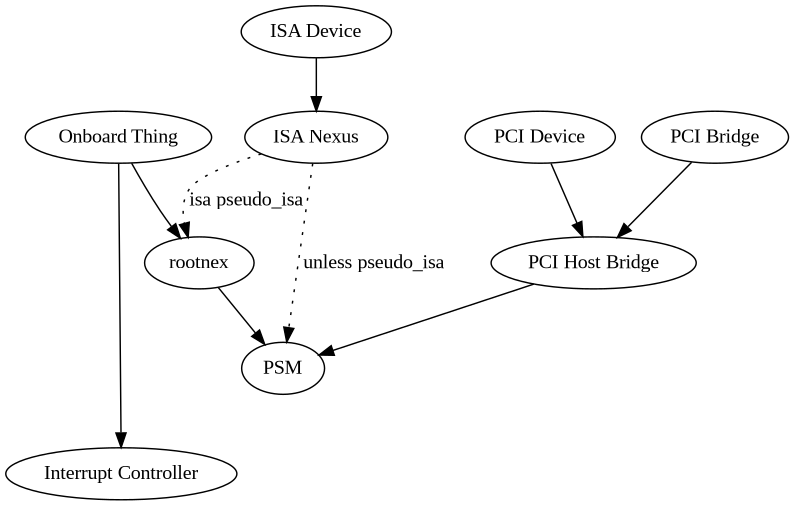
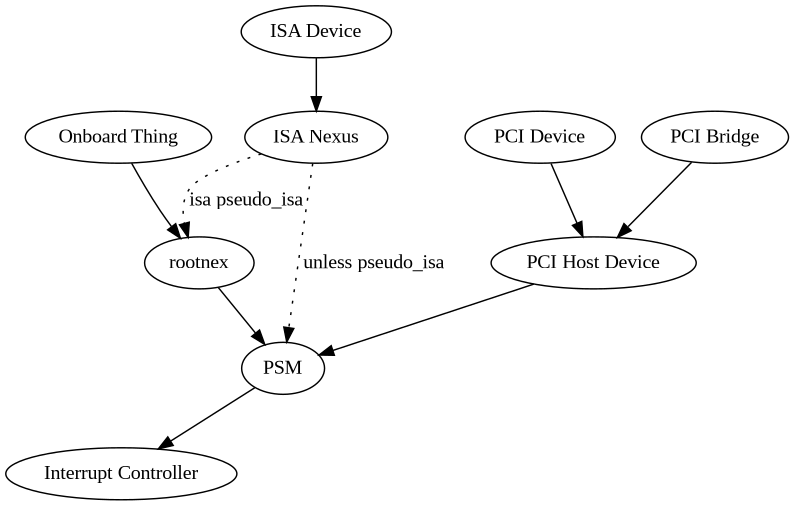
  digraph {
    fontname="Liberation Serif"
    rankdir=TB
    node [fontname="Liberation Serif"]
    edge [fontname="Liberation Serif"]
    "PCI Device"
-   "PCI Host Bridge"
+   "PCI Host Bridge" [label="PCI Host Device"]
    "PCI Bridge"
    PSM
    "Interrupt Controller"
    "ISA Device"
    "ISA Nexus"
    rootnex
    "Onboard Thing"
    "PCI Device" -> "PCI Host Bridge"
    "PCI Host Bridge" -> PSM
    "PCI Bridge" -> "PCI Host Bridge"
-   "Onboard Thing" -> "Interrupt Controller"
+   PSM -> "Interrupt Controller"
    "ISA Device" -> "ISA Nexus"
    "ISA Nexus" -> PSM [label="unless pseudo_isa" style=dotted]
    "ISA Nexus" -> rootnex [label="isa pseudo_isa" style=dotted]
    rootnex -> PSM
    "Onboard Thing" -> rootnex
  }
